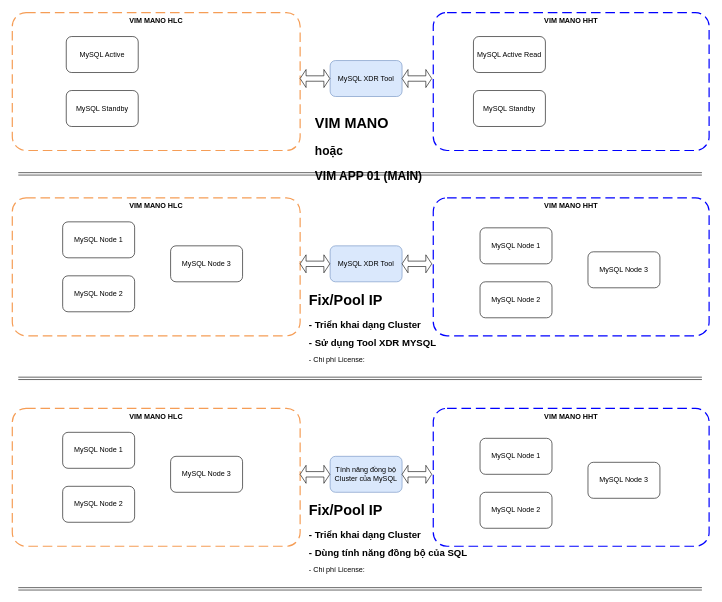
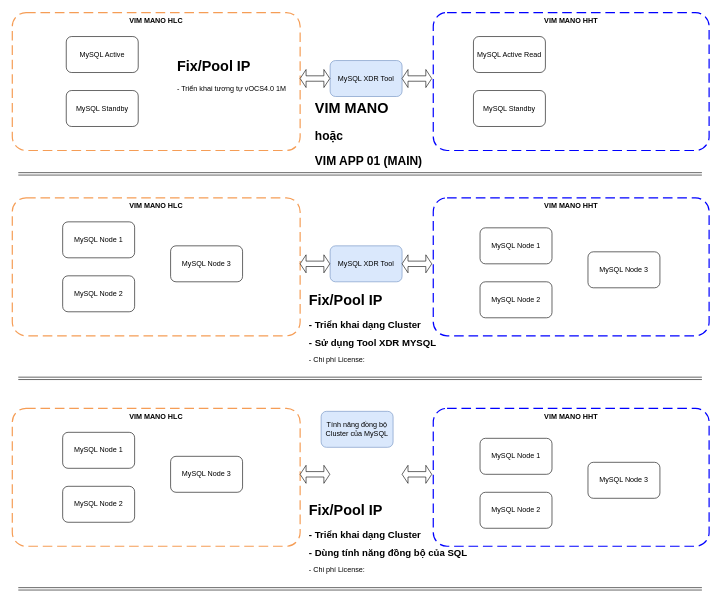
  <mxCell id="0" />
  <mxCell id="1" parent="0" />
  <mxCell id="2" value="VIM MANO HLC" style="rounded=1;arcSize=10;dashed=1;strokeColor=#F59D56;fillColor=none;gradientColor=none;dashPattern=8 4;strokeWidth=2;verticalAlign=top;fontStyle=1" vertex="1" parent="1"><mxGeometry x="20" y="20" width="480" height="230" as="geometry" /></mxCell>
  <mxCell id="3" value="MySQL Active" style="rounded=1;whiteSpace=wrap;html=1;" vertex="1" parent="1"><mxGeometry x="110" y="60" width="120" height="60" as="geometry" /></mxCell>
  <mxCell id="4" value="VIM MANO HHT" style="rounded=1;arcSize=10;dashed=1;strokeColor=#0000FF;fillColor=none;gradientColor=none;dashPattern=8 4;strokeWidth=2;verticalAlign=top;fontStyle=1" vertex="1" parent="1"><mxGeometry x="722" y="20" width="460" height="230" as="geometry" /></mxCell>
  <mxCell id="5" value="MySQL Active Read" style="rounded=1;whiteSpace=wrap;html=1;" vertex="1" parent="1"><mxGeometry x="789" y="60" width="120" height="60" as="geometry" /></mxCell>
  <mxCell id="6" value="MySQL Standby" style="rounded=1;whiteSpace=wrap;html=1;" vertex="1" parent="1"><mxGeometry x="110" y="150" width="120" height="60" as="geometry" /></mxCell>
  <mxCell id="7" value="MySQL Standby" style="rounded=1;whiteSpace=wrap;html=1;" vertex="1" parent="1"><mxGeometry x="789" y="150" width="120" height="60" as="geometry" /></mxCell>
+ <mxCell id="8" value="&lt;h1&gt;Fix/Pool IP&lt;/h1&gt;&lt;p&gt;- Triển khai tương tự vOCS4.0 1M&lt;/p&gt;" style="text;html=1;strokeColor=none;fillColor=none;spacing=5;spacingTop=-20;whiteSpace=wrap;overflow=hidden;rounded=0;" vertex="1" parent="1"><mxGeometry x="290" y="90" width="190" height="120" as="geometry" /></mxCell>
  <mxCell id="9" value="MySQL XDR Tool" style="rounded=1;whiteSpace=wrap;html=1;fillColor=#dae8fc;strokeColor=#6c8ebf;" vertex="1" parent="1"><mxGeometry x="550" y="100" width="120" height="60" as="geometry" /></mxCell>
  <mxCell id="10" value="" style="shape=doubleArrow;whiteSpace=wrap;html=1;aspect=fixed;" vertex="1" parent="1"><mxGeometry x="500" y="115" width="49.5" height="30" as="geometry" /></mxCell>
  <mxCell id="11" value="" style="shape=doubleArrow;whiteSpace=wrap;html=1;aspect=fixed;" vertex="1" parent="1"><mxGeometry x="670" y="115" width="49.5" height="30" as="geometry" /></mxCell>
  <mxCell id="12" value="" style="shape=link;html=1;rounded=0;" edge="1" parent="1"><mxGeometry width="100" relative="1" as="geometry"><mxPoint x="30" y="289" as="sourcePoint" /><mxPoint x="1170" y="289" as="targetPoint" /></mxGeometry></mxCell>
  <mxCell id="13" value="VIM MANO HLC" style="rounded=1;arcSize=10;dashed=1;strokeColor=#F59D56;fillColor=none;gradientColor=none;dashPattern=8 4;strokeWidth=2;verticalAlign=top;fontStyle=1" vertex="1" parent="1"><mxGeometry x="20" y="329" width="480" height="230" as="geometry" /></mxCell>
  <mxCell id="14" value="VIM MANO HHT" style="rounded=1;arcSize=10;dashed=1;strokeColor=#0000FF;fillColor=none;gradientColor=none;dashPattern=8 4;strokeWidth=2;verticalAlign=top;fontStyle=1" vertex="1" parent="1"><mxGeometry x="722" y="329" width="460" height="230" as="geometry" /></mxCell>
  <mxCell id="15" value="MySQL XDR Tool" style="rounded=1;whiteSpace=wrap;html=1;fillColor=#dae8fc;strokeColor=#6c8ebf;" vertex="1" parent="1"><mxGeometry x="550" y="409" width="120" height="60" as="geometry" /></mxCell>
  <mxCell id="16" value="" style="shape=doubleArrow;whiteSpace=wrap;html=1;aspect=fixed;" vertex="1" parent="1"><mxGeometry x="500" y="424" width="49.5" height="30" as="geometry" /></mxCell>
  <mxCell id="17" value="" style="shape=doubleArrow;whiteSpace=wrap;html=1;aspect=fixed;" vertex="1" parent="1"><mxGeometry x="670" y="424" width="49.5" height="30" as="geometry" /></mxCell>
  <mxCell id="18" value="" style="shape=link;html=1;rounded=0;" edge="1" parent="1"><mxGeometry width="100" relative="1" as="geometry"><mxPoint x="30" y="630" as="sourcePoint" /><mxPoint x="1170" y="630" as="targetPoint" /></mxGeometry></mxCell>
  <mxCell id="19" value="" style="group" vertex="1" connectable="0" parent="1"><mxGeometry x="104" y="369" width="300" height="150" as="geometry" /></mxCell>
  <mxCell id="20" value="MySQL Node 1" style="rounded=1;whiteSpace=wrap;html=1;movable=1;resizable=1;rotatable=1;deletable=1;editable=1;locked=0;connectable=1;container=0;" vertex="1" parent="19"><mxGeometry width="120" height="60" as="geometry" /></mxCell>
  <mxCell id="21" value="MySQL Node 2" style="rounded=1;whiteSpace=wrap;html=1;movable=1;resizable=1;rotatable=1;deletable=1;editable=1;locked=0;connectable=1;container=0;" vertex="1" parent="19"><mxGeometry y="90" width="120" height="60" as="geometry" /></mxCell>
  <mxCell id="22" value="MySQL Node 3" style="rounded=1;whiteSpace=wrap;html=1;movable=1;resizable=1;rotatable=1;deletable=1;editable=1;locked=0;connectable=1;container=0;" vertex="1" parent="19"><mxGeometry x="180" y="40" width="120" height="60" as="geometry" /></mxCell>
  <mxCell id="23" value="" style="group" vertex="1" connectable="0" parent="1"><mxGeometry x="800" y="379" width="300" height="150" as="geometry" /></mxCell>
  <mxCell id="24" value="MySQL Node 1" style="rounded=1;whiteSpace=wrap;html=1;movable=1;resizable=1;rotatable=1;deletable=1;editable=1;locked=0;connectable=1;container=0;" vertex="1" parent="23"><mxGeometry width="120" height="60" as="geometry" /></mxCell>
  <mxCell id="25" value="MySQL Node 2" style="rounded=1;whiteSpace=wrap;html=1;movable=1;resizable=1;rotatable=1;deletable=1;editable=1;locked=0;connectable=1;container=0;" vertex="1" parent="23"><mxGeometry y="90" width="120" height="60" as="geometry" /></mxCell>
  <mxCell id="26" value="MySQL Node 3" style="rounded=1;whiteSpace=wrap;html=1;movable=1;resizable=1;rotatable=1;deletable=1;editable=1;locked=0;connectable=1;container=0;" vertex="1" parent="23"><mxGeometry x="180" y="40" width="120" height="60" as="geometry" /></mxCell>
  <mxCell id="27" value="&lt;h1&gt;Fix/Pool IP&lt;/h1&gt;&lt;p&gt;&lt;font style=&quot;font-size: 16px;&quot;&gt;&lt;b&gt;- Triển khai dạng Cluster&lt;/b&gt;&lt;/font&gt;&lt;/p&gt;&lt;p&gt;&lt;font style=&quot;font-size: 16px;&quot;&gt;&lt;b&gt;- Sử dụng Tool XDR MYSQL&lt;/b&gt;&lt;/font&gt;&lt;/p&gt;&lt;p&gt;- Chi phí License:&amp;nbsp;&lt;/p&gt;" style="text;html=1;strokeColor=none;fillColor=none;spacing=5;spacingTop=-20;whiteSpace=wrap;overflow=hidden;rounded=0;" vertex="1" parent="1"><mxGeometry x="510" y="480" width="270" height="130" as="geometry" /></mxCell>
- <mxCell id="28" value="&lt;h1&gt;VIM MANO&lt;/h1&gt;&lt;h1&gt;&lt;b style=&quot;font-size: 20px; background-color: initial;&quot;&gt;hoặc&amp;nbsp;&lt;/b&gt;&lt;/h1&gt;&lt;div style=&quot;font-size: 20px;&quot;&gt;&lt;b style=&quot;&quot;&gt;&lt;font style=&quot;font-size: 20px;&quot;&gt;VIM APP 01 (MAIN)&lt;/font&gt;&lt;/b&gt;&lt;/div&gt;" style="text;html=1;strokeColor=none;fillColor=none;spacing=5;spacingTop=-20;whiteSpace=wrap;overflow=hidden;rounded=0;" vertex="1" parent="1"><mxGeometry x="520" y="185" width="190" height="140" as="geometry" /></mxCell>
+ <mxCell id="28" value="&lt;h1&gt;VIM MANO&lt;/h1&gt;&lt;h1&gt;&lt;b style=&quot;font-size: 20px; background-color: initial;&quot;&gt;hoặc&amp;nbsp;&lt;/b&gt;&lt;/h1&gt;&lt;div style=&quot;font-size: 20px;&quot;&gt;&lt;b style=&quot;&quot;&gt;&lt;font style=&quot;font-size: 20px;&quot;&gt;VIM APP 01 (MAIN)&lt;/font&gt;&lt;/b&gt;&lt;/div&gt;" style="text;html=1;strokeColor=none;fillColor=none;spacing=5;spacingTop=-20;whiteSpace=wrap;overflow=hidden;rounded=0;" vertex="1" parent="1"><mxGeometry x="520" y="160" width="190" height="140" as="geometry" /></mxCell>
  <mxCell id="29" value="VIM MANO HLC" style="rounded=1;arcSize=10;dashed=1;strokeColor=#F59D56;fillColor=none;gradientColor=none;dashPattern=8 4;strokeWidth=2;verticalAlign=top;fontStyle=1" vertex="1" parent="1"><mxGeometry x="20" y="680" width="480" height="230" as="geometry" /></mxCell>
  <mxCell id="30" value="VIM MANO HHT" style="rounded=1;arcSize=10;dashed=1;strokeColor=#0000FF;fillColor=none;gradientColor=none;dashPattern=8 4;strokeWidth=2;verticalAlign=top;fontStyle=1" vertex="1" parent="1"><mxGeometry x="722" y="680" width="460" height="230" as="geometry" /></mxCell>
- <mxCell id="31" value="Tính năng đồng bộ Cluster của MySQL" style="rounded=1;whiteSpace=wrap;html=1;fillColor=#dae8fc;strokeColor=#6c8ebf;" vertex="1" parent="1"><mxGeometry x="550" y="760" width="120" height="60" as="geometry" /></mxCell>
+ <mxCell id="31" value="Tính năng đồng bộ Cluster của MySQL" style="rounded=1;whiteSpace=wrap;html=1;fillColor=#dae8fc;strokeColor=#6c8ebf;" vertex="1" parent="1"><mxGeometry x="535" y="685" width="120" height="60" as="geometry" /></mxCell>
  <mxCell id="32" value="" style="shape=doubleArrow;whiteSpace=wrap;html=1;aspect=fixed;" vertex="1" parent="1"><mxGeometry x="500" y="775" width="49.5" height="30" as="geometry" /></mxCell>
  <mxCell id="33" value="" style="shape=doubleArrow;whiteSpace=wrap;html=1;aspect=fixed;" vertex="1" parent="1"><mxGeometry x="670" y="775" width="49.5" height="30" as="geometry" /></mxCell>
  <mxCell id="34" value="" style="shape=link;html=1;rounded=0;" edge="1" parent="1"><mxGeometry width="100" relative="1" as="geometry"><mxPoint x="30" y="981" as="sourcePoint" /><mxPoint x="1170" y="981" as="targetPoint" /></mxGeometry></mxCell>
  <mxCell id="35" value="" style="group" vertex="1" connectable="0" parent="1"><mxGeometry x="104" y="720" width="300" height="150" as="geometry" /></mxCell>
  <mxCell id="36" value="MySQL Node 1" style="rounded=1;whiteSpace=wrap;html=1;movable=1;resizable=1;rotatable=1;deletable=1;editable=1;locked=0;connectable=1;container=0;" vertex="1" parent="35"><mxGeometry width="120" height="60" as="geometry" /></mxCell>
  <mxCell id="37" value="MySQL Node 2" style="rounded=1;whiteSpace=wrap;html=1;movable=1;resizable=1;rotatable=1;deletable=1;editable=1;locked=0;connectable=1;container=0;" vertex="1" parent="35"><mxGeometry y="90" width="120" height="60" as="geometry" /></mxCell>
  <mxCell id="38" value="MySQL Node 3" style="rounded=1;whiteSpace=wrap;html=1;movable=1;resizable=1;rotatable=1;deletable=1;editable=1;locked=0;connectable=1;container=0;" vertex="1" parent="35"><mxGeometry x="180" y="40" width="120" height="60" as="geometry" /></mxCell>
  <mxCell id="39" value="" style="group" vertex="1" connectable="0" parent="1"><mxGeometry x="800" y="730" width="300" height="150" as="geometry" /></mxCell>
  <mxCell id="40" value="MySQL Node 1" style="rounded=1;whiteSpace=wrap;html=1;movable=1;resizable=1;rotatable=1;deletable=1;editable=1;locked=0;connectable=1;container=0;" vertex="1" parent="39"><mxGeometry width="120" height="60" as="geometry" /></mxCell>
  <mxCell id="41" value="MySQL Node 2" style="rounded=1;whiteSpace=wrap;html=1;movable=1;resizable=1;rotatable=1;deletable=1;editable=1;locked=0;connectable=1;container=0;" vertex="1" parent="39"><mxGeometry y="90" width="120" height="60" as="geometry" /></mxCell>
  <mxCell id="42" value="MySQL Node 3" style="rounded=1;whiteSpace=wrap;html=1;movable=1;resizable=1;rotatable=1;deletable=1;editable=1;locked=0;connectable=1;container=0;" vertex="1" parent="39"><mxGeometry x="180" y="40" width="120" height="60" as="geometry" /></mxCell>
  <mxCell id="43" value="&lt;h1&gt;Fix/Pool IP&lt;/h1&gt;&lt;p&gt;&lt;font style=&quot;font-size: 16px;&quot;&gt;&lt;b&gt;- Triển khai dạng Cluster&lt;/b&gt;&lt;/font&gt;&lt;/p&gt;&lt;p&gt;&lt;font style=&quot;font-size: 16px;&quot;&gt;&lt;b&gt;- Dùng tính năng đồng bộ của SQL&lt;/b&gt;&lt;/font&gt;&lt;/p&gt;&lt;p&gt;- Chi phí License:&amp;nbsp;&lt;/p&gt;" style="text;html=1;strokeColor=none;fillColor=none;spacing=5;spacingTop=-20;whiteSpace=wrap;overflow=hidden;rounded=0;" vertex="1" parent="1"><mxGeometry x="510" y="830" width="290" height="150" as="geometry" /></mxCell>
